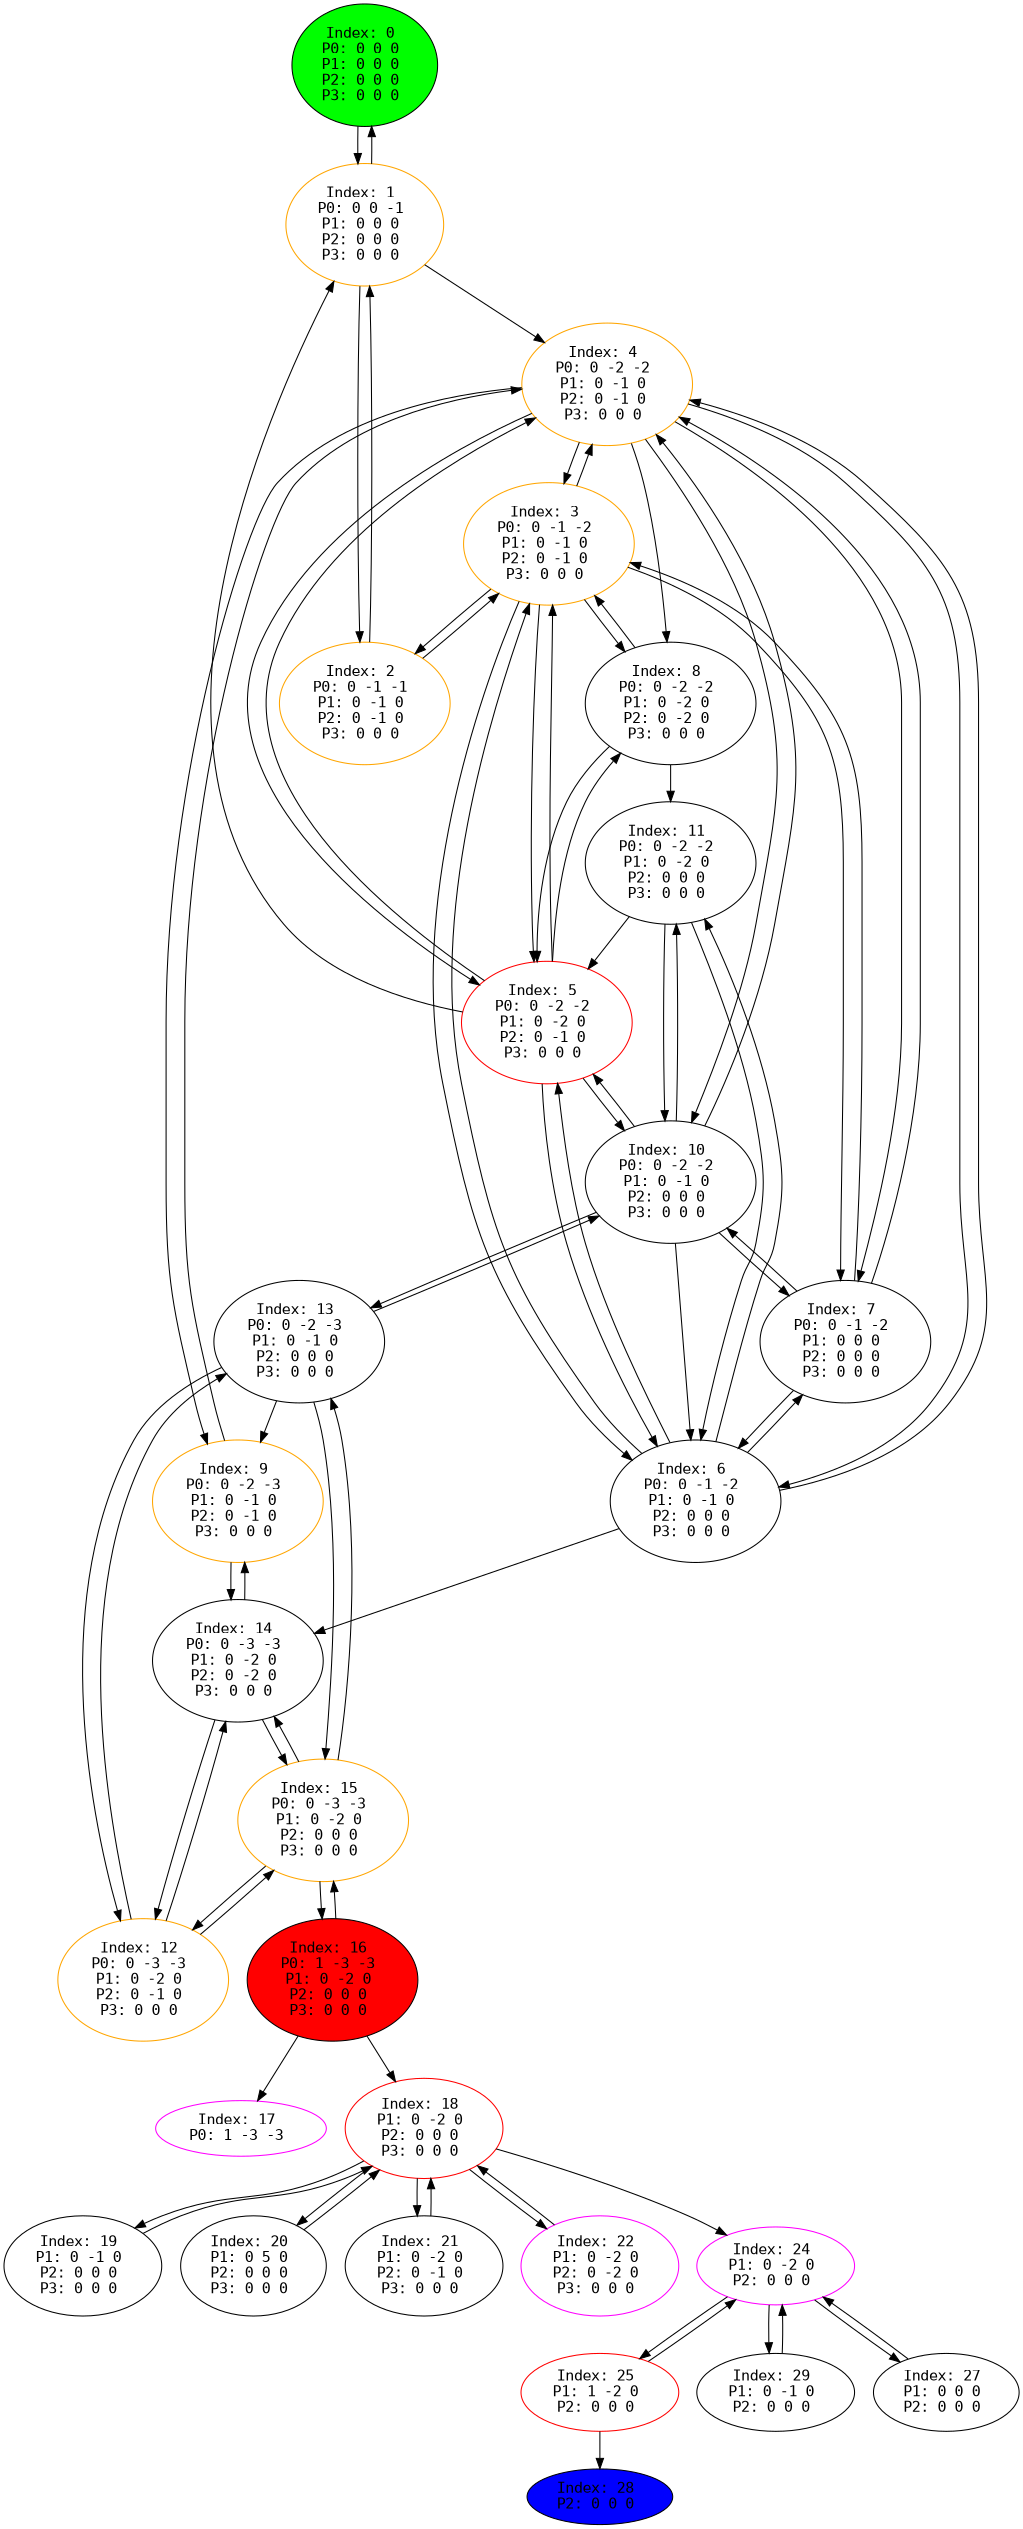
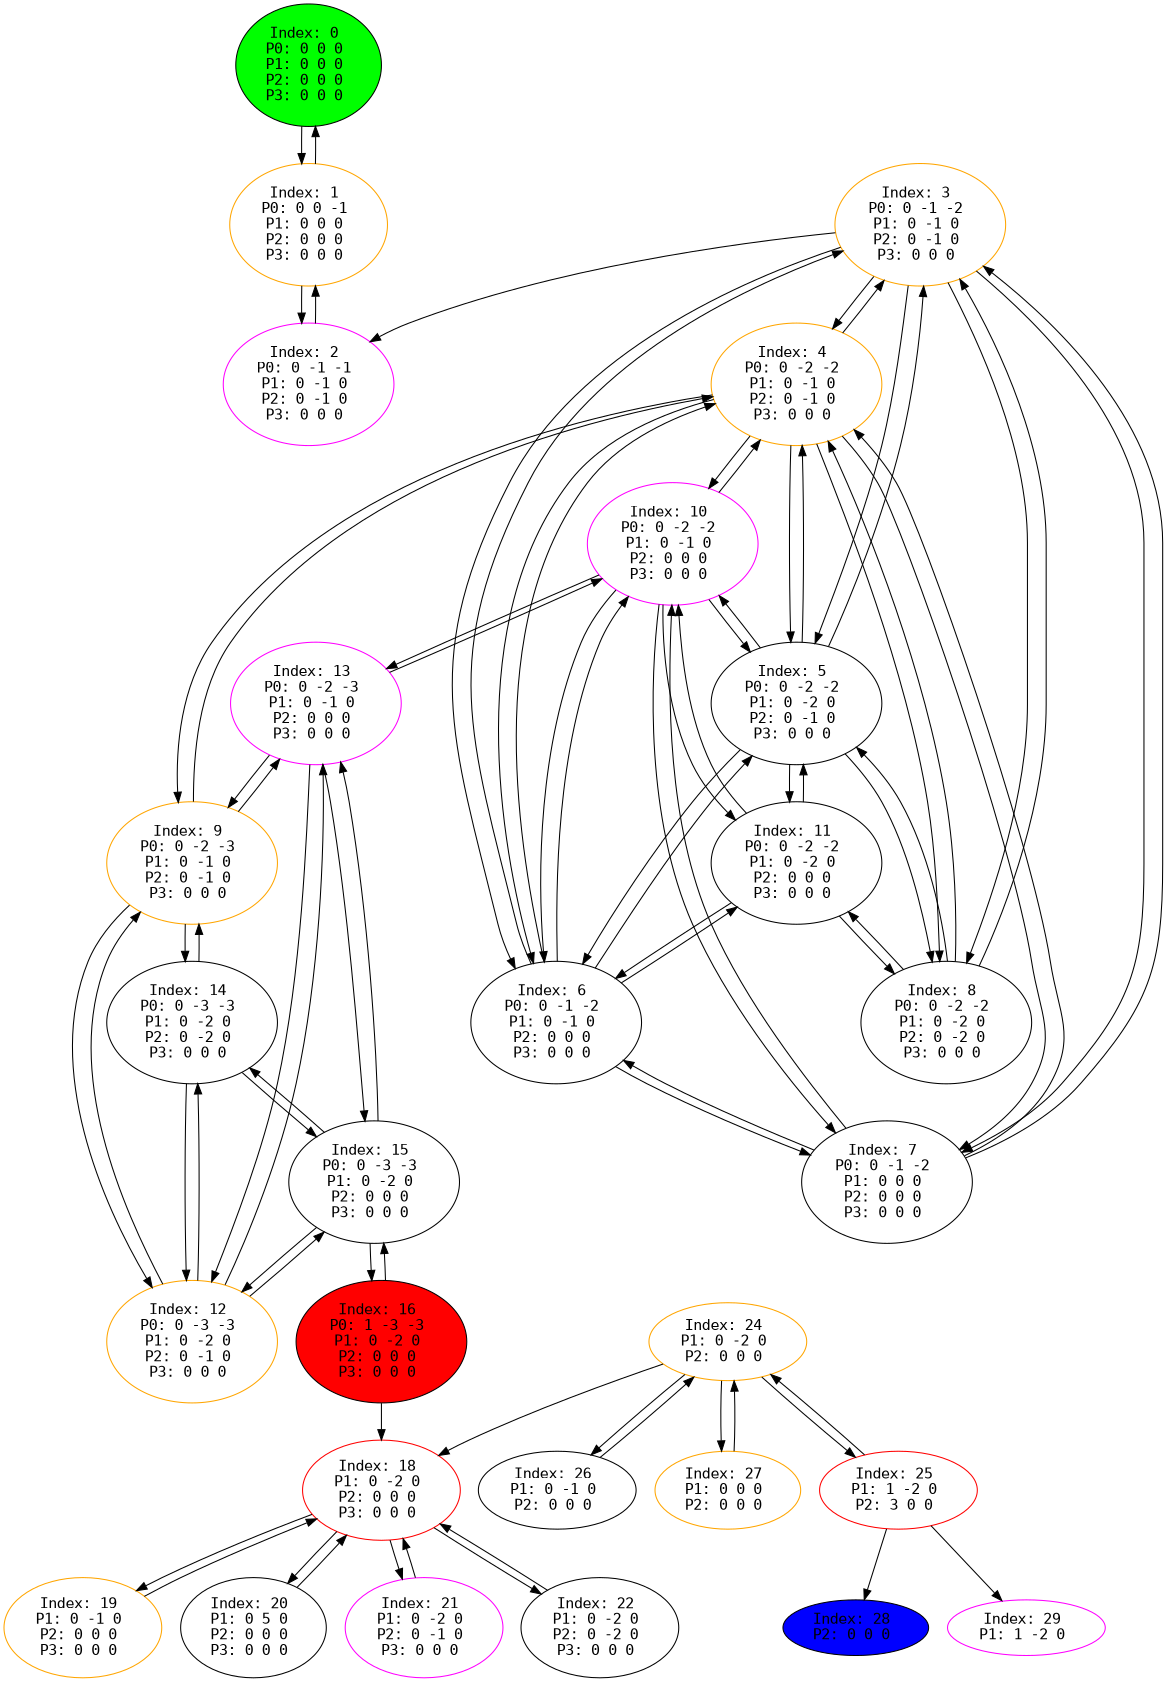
  digraph {
    color=black
    fontname="DejaVu Sans Mono"
    node [fontname="DejaVu Sans Mono"]
    edge [fontname="DejaVu Sans Mono"]
    n1 [fillcolor=green label="Index: 0 \nP0: 0 0 0 \nP1: 0 0 0 \nP2: 0 0 0 \nP3: 0 0 0 \n" style=filled]
    n2 [color=orange label="Index: 1 \nP0: 0 0 -1 \nP1: 0 0 0 \nP2: 0 0 0 \nP3: 0 0 0 \n"]
-   n3 [color=orange label="Index: 2 \nP0: 0 -1 -1 \nP1: 0 -1 0 \nP2: 0 -1 0 \nP3: 0 0 0 \n"]
+   n3 [color=fuchsia label="Index: 2 \nP0: 0 -1 -1 \nP1: 0 -1 0 \nP2: 0 -1 0 \nP3: 0 0 0 \n"]
    n4 [color=orange label="Index: 3 \nP0: 0 -1 -2 \nP1: 0 -1 0 \nP2: 0 -1 0 \nP3: 0 0 0 \n"]
    n5 [color=orange label="Index: 4 \nP0: 0 -2 -2 \nP1: 0 -1 0 \nP2: 0 -1 0 \nP3: 0 0 0 \n"]
-   n6 [label="Index: 5 \nP0: 0 -2 -2 \nP1: 0 -2 0 \nP2: 0 -1 0 \nP3: 0 0 0 \n" color=red]
+   n6 [label="Index: 5 \nP0: 0 -2 -2 \nP1: 0 -2 0 \nP2: 0 -1 0 \nP3: 0 0 0 \n"]
    n7 [label="Index: 6 \nP0: 0 -1 -2 \nP1: 0 -1 0 \nP2: 0 0 0 \nP3: 0 0 0 \n"]
    n8 [label="Index: 7 \nP0: 0 -1 -2 \nP1: 0 0 0 \nP2: 0 0 0 \nP3: 0 0 0 \n"]
    n9 [label="Index: 8 \nP0: 0 -2 -2 \nP1: 0 -2 0 \nP2: 0 -2 0 \nP3: 0 0 0 \n"]
    n10 [color=orange label="Index: 9 \nP0: 0 -2 -3 \nP1: 0 -1 0 \nP2: 0 -1 0 \nP3: 0 0 0 \n"]
-   n11 [label="Index: 10 \nP0: 0 -2 -2 \nP1: 0 -1 0 \nP2: 0 0 0 \nP3: 0 0 0 \n"]
+   n11 [label="Index: 10 \nP0: 0 -2 -2 \nP1: 0 -1 0 \nP2: 0 0 0 \nP3: 0 0 0 \n" color=fuchsia]
    n12 [label="Index: 11 \nP0: 0 -2 -2 \nP1: 0 -2 0 \nP2: 0 0 0 \nP3: 0 0 0 \n"]
    n13 [color=orange label="Index: 12 \nP0: 0 -3 -3 \nP1: 0 -2 0 \nP2: 0 -1 0 \nP3: 0 0 0 \n"]
-   n14 [label="Index: 13 \nP0: 0 -2 -3 \nP1: 0 -1 0 \nP2: 0 0 0 \nP3: 0 0 0 \n"]
+   n14 [label="Index: 13 \nP0: 0 -2 -3 \nP1: 0 -1 0 \nP2: 0 0 0 \nP3: 0 0 0 \n" color=fuchsia]
    n15 [label="Index: 14 \nP0: 0 -3 -3 \nP1: 0 -2 0 \nP2: 0 -2 0 \nP3: 0 0 0 \n"]
-   n16 [color=orange label="Index: 15 \nP0: 0 -3 -3 \nP1: 0 -2 0 \nP2: 0 0 0 \nP3: 0 0 0 \n"]
+   n16 [color=black label="Index: 15 \nP0: 0 -3 -3 \nP1: 0 -2 0 \nP2: 0 0 0 \nP3: 0 0 0 \n"]
    n17 [fillcolor=red label="Index: 16 \nP0: 1 -3 -3 \nP1: 0 -2 0 \nP2: 0 0 0 \nP3: 0 0 0 \n" style=filled]
-   n18 [color=fuchsia label="Index: 17 \nP0: 1 -3 -3 \n"]
    n19 [color=red label="Index: 18 \nP1: 0 -2 0 \nP2: 0 0 0 \nP3: 0 0 0 \n"]
-   n20 [label="Index: 19 \nP1: 0 -1 0 \nP2: 0 0 0 \nP3: 0 0 0 \n"]
+   n20 [label="Index: 19 \nP1: 0 -1 0 \nP2: 0 0 0 \nP3: 0 0 0 \n" color=orange]
    n21 [label="Index: 20 \nP1: 0 5 0 \nP2: 0 0 0 \nP3: 0 0 0 \n"]
-   n22 [label="Index: 21 \nP1: 0 -2 0 \nP2: 0 -1 0 \nP3: 0 0 0 \n"]
-   n23 [label="Index: 22 \nP1: 0 -2 0 \nP2: 0 -2 0 \nP3: 0 0 0 \n" color=fuchsia]
-   n24 [color=fuchsia label="Index: 24 \nP1: 0 -2 0 \nP2: 0 0 0 \n"]
-   n25 [color=red label="Index: 25 \nP1: 1 -2 0 \nP2: 0 0 0 \n"]
-   n26 [label="Index: 29 \nP1: 0 -1 0 \nP2: 0 0 0 \n"]
-   n27 [label="Index: 27 \nP1: 0 0 0 \nP2: 0 0 0 \n"]
+   n22 [label="Index: 21 \nP1: 0 -2 0 \nP2: 0 -1 0 \nP3: 0 0 0 \n" color=fuchsia]
+   n23 [label="Index: 22 \nP1: 0 -2 0 \nP2: 0 -2 0 \nP3: 0 0 0 \n"]
+   n24 [color=orange label="Index: 24 \nP1: 0 -2 0 \nP2: 0 0 0 \n"]
+   n25 [color=red label="Index: 25 \nP1: 1 -2 0 \nP2: 3 0 0 \n"]
+   n26 [label="Index: 26 \nP1: 0 -1 0 \nP2: 0 0 0 \n"]
+   n27 [label="Index: 27 \nP1: 0 0 0 \nP2: 0 0 0 \n" color=orange]
    n28 [fillcolor=blue label="Index: 28 \nP2: 0 0 0 \n" style=filled]
+   n29 [color=fuchsia label="Index: 29 \nP1: 1 -2 0 \n"]
    n1 -> n2
    n2 -> n1
    n2 -> n3
    n3 -> n2
-   n3 -> n4
    n4 -> n3
    n4 -> n5
    n4 -> n6
    n4 -> n7
    n4 -> n8
    n4 -> n9
    n5 -> n4
    n5 -> n6
    n5 -> n7
    n5 -> n8
    n5 -> n9
    n5 -> n10
    n5 -> n11
    n6 -> n4
    n6 -> n5
    n6 -> n7
    n6 -> n9
    n6 -> n11
-   n6 -> n2
+   n6 -> n12
    n7 -> n4
    n7 -> n5
    n7 -> n6
    n7 -> n8
-   n7 -> n15
+   n7 -> n11
    n7 -> n12
    n8 -> n4
    n8 -> n5
    n8 -> n7
    n8 -> n11
    n9 -> n4
-   n2 -> n5
+   n9 -> n5
    n9 -> n6
    n9 -> n12
    n10 -> n5
+   n10 -> n13
+   n10 -> n14
    n10 -> n15
    n11 -> n5
    n11 -> n6
    n11 -> n7
    n11 -> n8
    n11 -> n12
    n11 -> n14
    n12 -> n6
    n12 -> n7
+   n12 -> n9
    n12 -> n11
+   n13 -> n10
    n13 -> n14
    n13 -> n15
    n13 -> n16
    n14 -> n10
    n14 -> n11
    n14 -> n13
    n14 -> n16
    n15 -> n10
    n15 -> n13
    n15 -> n16
    n16 -> n13
    n16 -> n14
    n16 -> n15
    n16 -> n17
    n17 -> n16
-   n17 -> n18
    n17 -> n19
    n19 -> n20
    n19 -> n21
    n19 -> n22
    n19 -> n23
-   n19 -> n24
+   n24 -> n19
    n20 -> n19
    n21 -> n19
    n22 -> n19
    n23 -> n19
    n24 -> n25
    n24 -> n26
    n24 -> n27
    n25 -> n24
    n25 -> n28
+   n25 -> n29
    n26 -> n24
    n27 -> n24
  }
